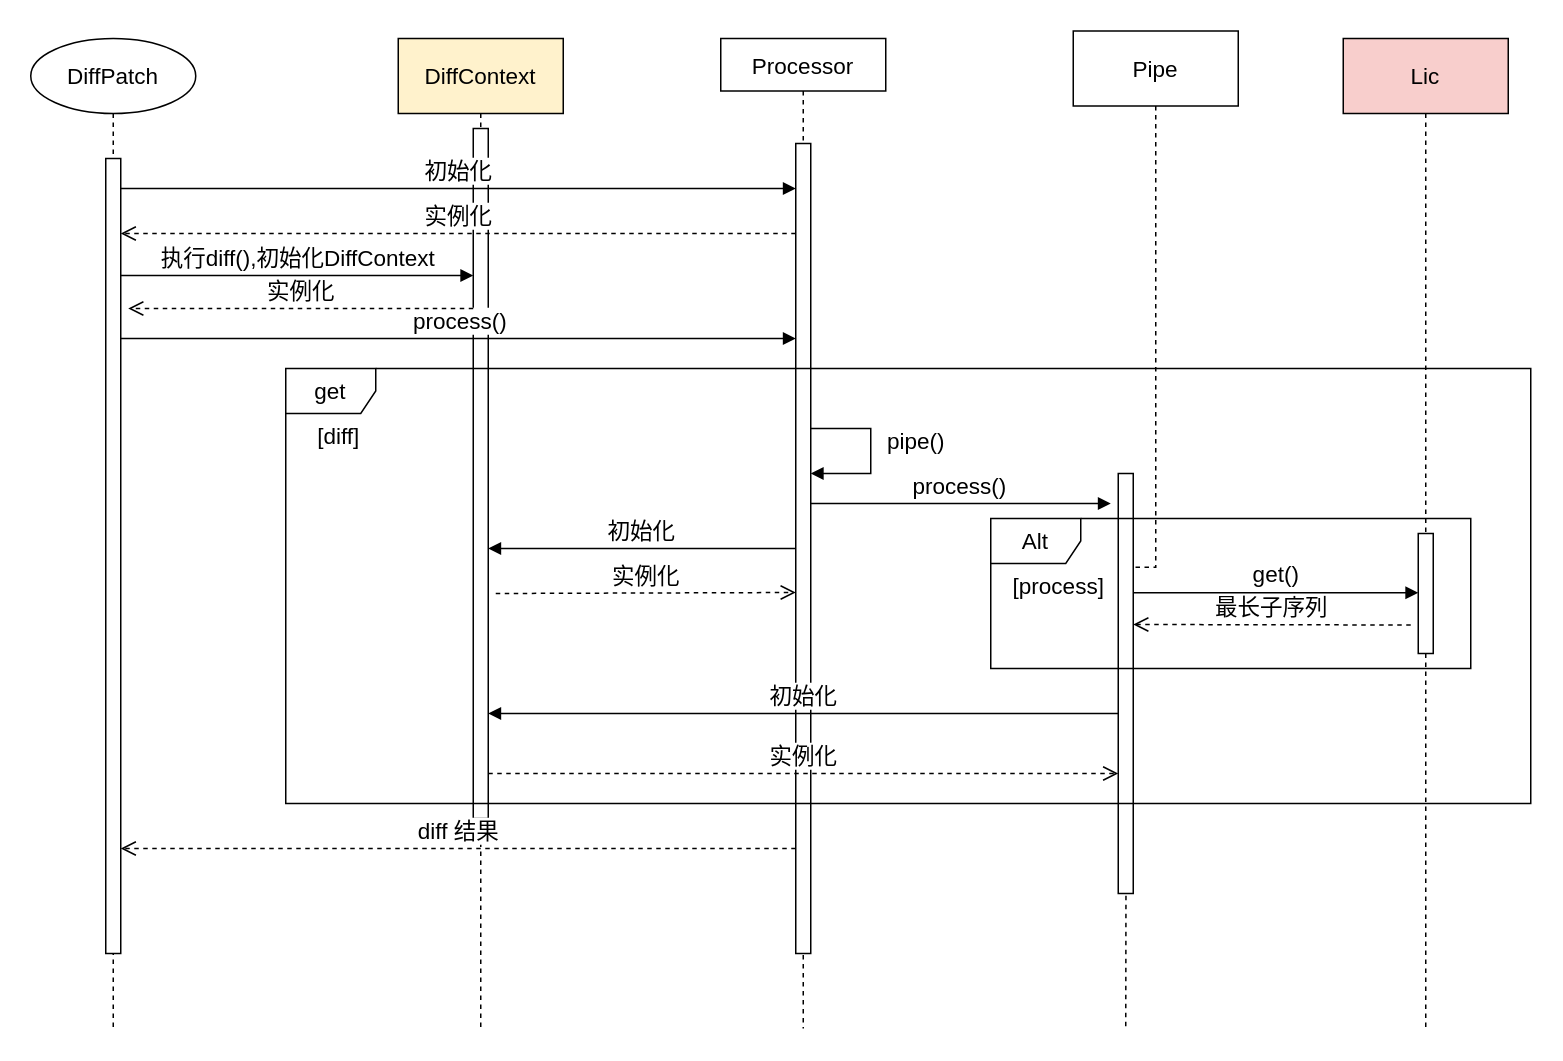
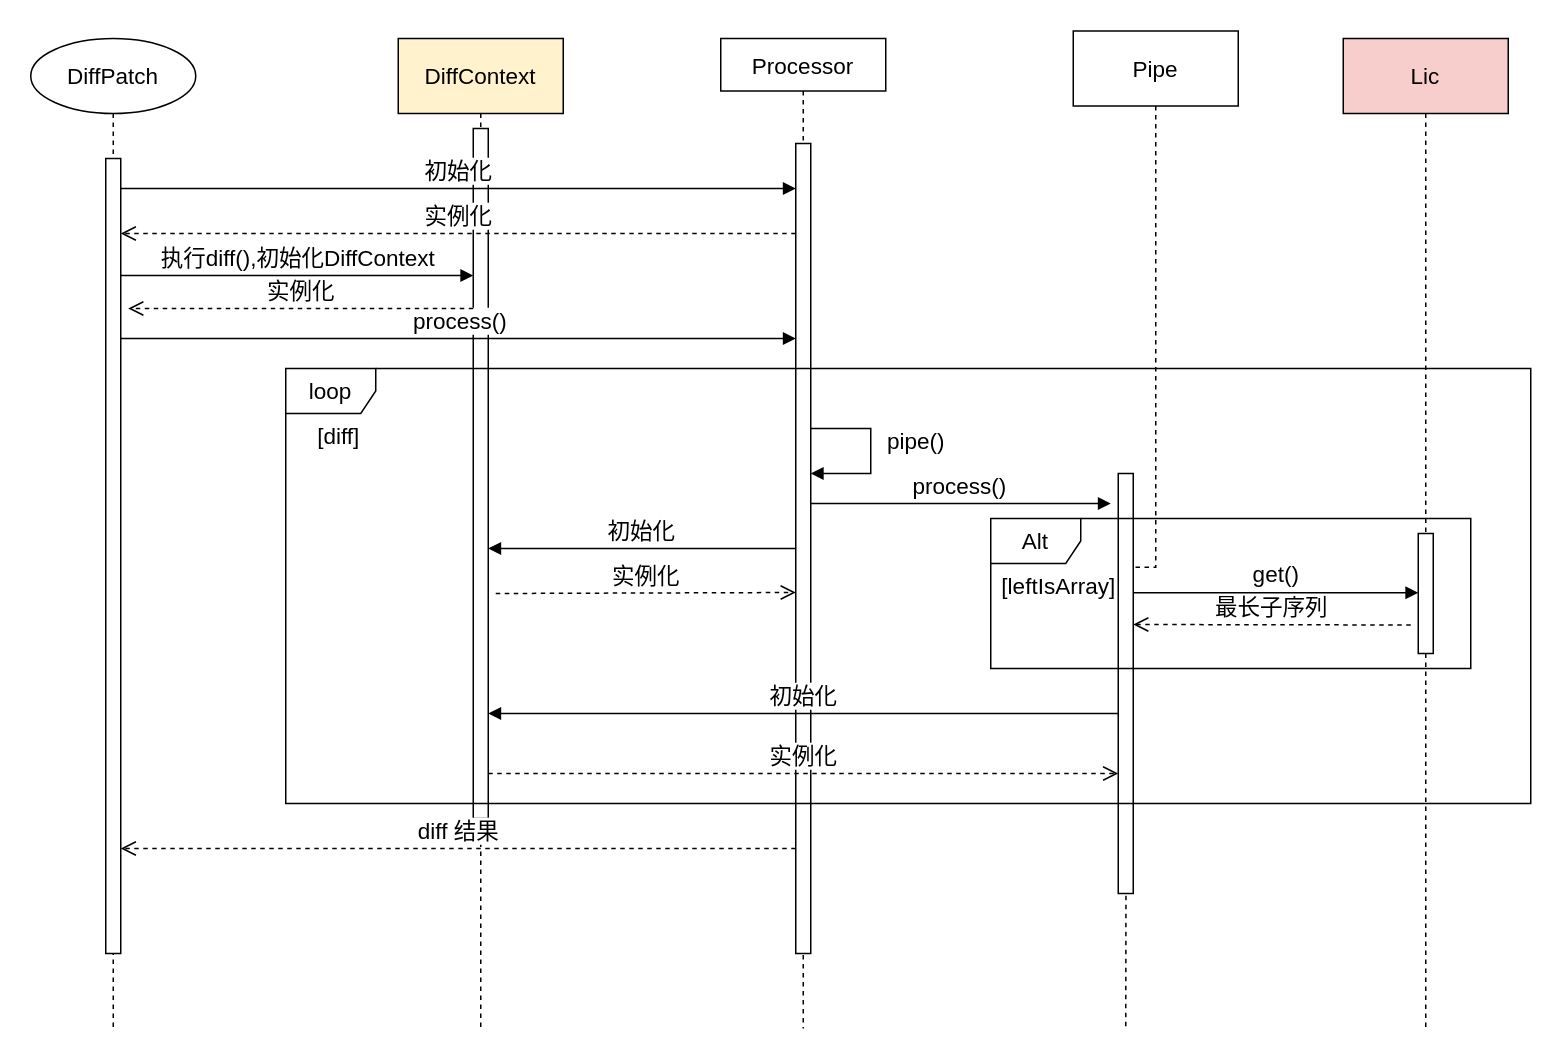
  <mxCell id="0" />
  <mxCell id="1" parent="0" />
  <mxCell id="2" style="edgeStyle=orthogonalEdgeStyle;rounded=0;orthogonalLoop=1;jettySize=auto;html=1;exitX=0.5;exitY=1;exitDx=0;exitDy=0;dashed=1;endArrow=none;endFill=0;" edge="1" parent="1" source="3"><mxGeometry relative="1" as="geometry"><mxPoint x="320" y="685" as="targetPoint" /></mxGeometry></mxCell>
  <mxCell id="3" value="DiffContext" style="html=1;whiteSpace=wrap;fontSize=15;fillColor=#fff2cc;" vertex="1" parent="1"><mxGeometry x="265" y="25" width="110" height="50" as="geometry" /></mxCell>
  <mxCell id="4" style="edgeStyle=orthogonalEdgeStyle;rounded=0;orthogonalLoop=1;jettySize=auto;html=1;exitX=0.5;exitY=1;exitDx=0;exitDy=0;dashed=1;endArrow=none;endFill=0;" edge="1" parent="1" source="5"><mxGeometry relative="1" as="geometry"><mxPoint x="535" y="685" as="targetPoint" /></mxGeometry></mxCell>
  <mxCell id="5" value="Processor" style="html=1;whiteSpace=wrap;fontSize=15;" vertex="1" parent="1"><mxGeometry x="480" y="25" width="110" height="35" as="geometry" /></mxCell>
  <mxCell id="6" style="edgeStyle=orthogonalEdgeStyle;rounded=0;orthogonalLoop=1;jettySize=auto;html=1;exitX=0.5;exitY=1;exitDx=0;exitDy=0;endArrow=none;endFill=0;dashed=1;" edge="1" parent="1" source="7"><mxGeometry relative="1" as="geometry"><mxPoint x="750" y="685" as="targetPoint" /></mxGeometry></mxCell>
  <mxCell id="7" value="Pipe" style="html=1;whiteSpace=wrap;fontSize=15;" vertex="1" parent="1"><mxGeometry x="715" y="20" width="110" height="50" as="geometry" /></mxCell>
  <mxCell id="8" style="edgeStyle=orthogonalEdgeStyle;rounded=0;orthogonalLoop=1;jettySize=auto;html=1;exitX=0.5;exitY=1;exitDx=0;exitDy=0;endArrow=none;endFill=0;dashed=1;" edge="1" parent="1" source="9"><mxGeometry relative="1" as="geometry"><mxPoint x="950" y="685" as="targetPoint" /></mxGeometry></mxCell>
  <mxCell id="9" value="Lic" style="html=1;whiteSpace=wrap;fontSize=15;fillColor=#f8cecc;" vertex="1" parent="1"><mxGeometry x="895" y="25" width="110" height="50" as="geometry" /></mxCell>
  <mxCell id="10" style="edgeStyle=orthogonalEdgeStyle;rounded=0;orthogonalLoop=1;jettySize=auto;html=1;exitX=0.5;exitY=1;exitDx=0;exitDy=0;dashed=1;endArrow=none;endFill=0;" edge="1" parent="1" source="11"><mxGeometry relative="1" as="geometry"><mxPoint x="75" y="685" as="targetPoint" /></mxGeometry></mxCell>
  <mxCell id="11" value="DiffPatch" style="ellipse;html=1;whiteSpace=wrap;fontSize=15;" vertex="1" parent="1"><mxGeometry x="20" y="25" width="110" height="50" as="geometry" /></mxCell>
  <mxCell id="12" value="" style="html=1;points=[[0,0,0,0,5],[0,1,0,0,-5],[1,0,0,0,5],[1,1,0,0,-5]];perimeter=orthogonalPerimeter;outlineConnect=0;targetShapes=umlLifeline;portConstraint=eastwest;newEdgeStyle={&quot;curved&quot;:0,&quot;rounded&quot;:0};fontSize=15;" vertex="1" parent="1"><mxGeometry x="315" y="85" width="10" height="460" as="geometry" /></mxCell>
  <mxCell id="13" value="process()" style="html=1;verticalAlign=bottom;endArrow=block;curved=0;rounded=0;fontSize=15;" edge="1" parent="1"><mxGeometry x="0.004" width="80" relative="1" as="geometry"><mxPoint x="80" y="225" as="sourcePoint" /><mxPoint x="530" y="225" as="targetPoint" /><mxPoint as="offset" /></mxGeometry></mxCell>
  <mxCell id="14" value="" style="html=1;points=[[0,0,0,0,5],[0,1,0,0,-5],[1,0,0,0,5],[1,1,0,0,-5]];perimeter=orthogonalPerimeter;outlineConnect=0;targetShapes=umlLifeline;portConstraint=eastwest;newEdgeStyle={&quot;curved&quot;:0,&quot;rounded&quot;:0};fontSize=15;" vertex="1" parent="1"><mxGeometry x="530" y="95" width="10" height="540" as="geometry" /></mxCell>
  <mxCell id="15" value="process()" style="html=1;verticalAlign=bottom;endArrow=block;curved=0;rounded=0;fontSize=15;" edge="1" parent="1" source="14"><mxGeometry x="-0.012" width="80" relative="1" as="geometry"><mxPoint x="650" y="245" as="sourcePoint" /><mxPoint x="740" y="335" as="targetPoint" /><mxPoint as="offset" /></mxGeometry></mxCell>
  <mxCell id="16" value="" style="html=1;points=[[0,0,0,0,5],[0,1,0,0,-5],[1,0,0,0,5],[1,1,0,0,-5]];perimeter=orthogonalPerimeter;outlineConnect=0;targetShapes=umlLifeline;portConstraint=eastwest;newEdgeStyle={&quot;curved&quot;:0,&quot;rounded&quot;:0};fontSize=15;" vertex="1" parent="1"><mxGeometry x="745" y="315" width="10" height="280" as="geometry" /></mxCell>
  <mxCell id="17" value="" style="html=1;points=[[0,0,0,0,5],[0,1,0,0,-5],[1,0,0,0,5],[1,1,0,0,-5]];perimeter=orthogonalPerimeter;outlineConnect=0;targetShapes=umlLifeline;portConstraint=eastwest;newEdgeStyle={&quot;curved&quot;:0,&quot;rounded&quot;:0};fontSize=15;" vertex="1" parent="1"><mxGeometry x="70" y="105" width="10" height="530" as="geometry" /></mxCell>
  <mxCell id="18" value="实例化" style="html=1;verticalAlign=bottom;endArrow=open;dashed=1;endSize=8;curved=0;rounded=0;fontSize=15;" edge="1" parent="1"><mxGeometry relative="1" as="geometry"><mxPoint x="330" y="395" as="sourcePoint" /><mxPoint x="530" y="394.33" as="targetPoint" /><mxPoint as="offset" /></mxGeometry></mxCell>
  <mxCell id="19" value="执行diff(),初始化DiffContext" style="html=1;verticalAlign=bottom;endArrow=block;curved=0;rounded=0;exitX=1;exitY=0;exitDx=0;exitDy=5;exitPerimeter=0;fontSize=15;" edge="1" parent="1"><mxGeometry width="80" relative="1" as="geometry"><mxPoint x="80" y="183" as="sourcePoint" /><mxPoint x="315" y="183" as="targetPoint" /></mxGeometry></mxCell>
  <mxCell id="20" value="pipe()" style="html=1;verticalAlign=bottom;endArrow=block;curved=0;rounded=0;fontSize=15;" edge="1" parent="1"><mxGeometry x="0.091" y="30" width="80" relative="1" as="geometry"><mxPoint x="540" y="285" as="sourcePoint" /><mxPoint x="540" y="315" as="targetPoint" /><Array as="points"><mxPoint x="580" y="285" /><mxPoint x="580" y="315" /></Array><mxPoint as="offset" /></mxGeometry></mxCell>
- <mxCell id="21" value="get" style="shape=umlFrame;whiteSpace=wrap;html=1;pointerEvents=0;fontSize=15;" vertex="1" parent="1"><mxGeometry x="190" y="245" width="830" height="290" as="geometry" /></mxCell>
+ <mxCell id="21" value="loop" style="shape=umlFrame;whiteSpace=wrap;html=1;pointerEvents=0;fontSize=15;" vertex="1" parent="1"><mxGeometry x="190" y="245" width="830" height="290" as="geometry" /></mxCell>
  <mxCell id="22" value="[diff]" style="text;html=1;align=center;verticalAlign=middle;resizable=0;points=[];autosize=1;strokeColor=none;fillColor=none;fontSize=15;" vertex="1" parent="1"><mxGeometry x="180" y="275" width="90" height="30" as="geometry" /></mxCell>
  <mxCell id="23" value="" style="html=1;points=[[0,0,0,0,5],[0,1,0,0,-5],[1,0,0,0,5],[1,1,0,0,-5]];perimeter=orthogonalPerimeter;outlineConnect=0;targetShapes=umlLifeline;portConstraint=eastwest;newEdgeStyle={&quot;curved&quot;:0,&quot;rounded&quot;:0};fontSize=15;" vertex="1" parent="1"><mxGeometry x="945" y="355" width="10" height="80" as="geometry" /></mxCell>
  <mxCell id="24" value="Alt" style="shape=umlFrame;whiteSpace=wrap;html=1;pointerEvents=0;fontSize=15;" vertex="1" parent="1"><mxGeometry x="660" y="345" width="320" height="100" as="geometry" /></mxCell>
  <mxCell id="25" value="初始化" style="html=1;verticalAlign=bottom;endArrow=block;curved=0;rounded=0;exitX=1;exitY=0;exitDx=0;exitDy=5;exitPerimeter=0;fontSize=15;" edge="1" parent="1"><mxGeometry width="80" relative="1" as="geometry"><mxPoint x="530" y="365" as="sourcePoint" /><mxPoint x="325" y="365" as="targetPoint" /></mxGeometry></mxCell>
  <mxCell id="26" value="实例化" style="html=1;verticalAlign=bottom;endArrow=open;dashed=1;endSize=8;curved=0;rounded=0;fontSize=15;" edge="1" parent="1"><mxGeometry relative="1" as="geometry"><mxPoint x="315" y="205" as="sourcePoint" /><mxPoint x="85" y="205" as="targetPoint" /><mxPoint as="offset" /></mxGeometry></mxCell>
- <mxCell id="27" value="[process&lt;span style=&quot;background-color: initial; font-size: 15px;&quot;&gt;]&lt;/span&gt;" style="text;html=1;align=center;verticalAlign=middle;resizable=0;points=[];autosize=1;strokeColor=none;fillColor=none;fontSize=15;" vertex="1" parent="1"><mxGeometry x="655" y="375" width="100" height="30" as="geometry" /></mxCell>
+ <mxCell id="27" value="[leftIsArray&lt;span style=&quot;background-color: initial; font-size: 15px;&quot;&gt;]&lt;/span&gt;" style="text;html=1;align=center;verticalAlign=middle;resizable=0;points=[];autosize=1;strokeColor=none;fillColor=none;fontSize=15;" vertex="1" parent="1"><mxGeometry x="655" y="375" width="100" height="30" as="geometry" /></mxCell>
  <mxCell id="28" value="get()" style="html=1;verticalAlign=bottom;endArrow=block;curved=0;rounded=0;fontSize=15;" edge="1" parent="1" target="23"><mxGeometry x="-0.003" width="80" relative="1" as="geometry"><mxPoint x="755" y="394.47" as="sourcePoint" /><mxPoint x="835" y="394.47" as="targetPoint" /><mxPoint as="offset" /></mxGeometry></mxCell>
  <mxCell id="29" value="最长子序列" style="html=1;verticalAlign=bottom;endArrow=open;dashed=1;endSize=8;curved=0;rounded=0;fontSize=15;" edge="1" parent="1"><mxGeometry x="0.001" relative="1" as="geometry"><mxPoint x="940" y="416" as="sourcePoint" /><mxPoint x="755" y="415.67" as="targetPoint" /><mxPoint as="offset" /></mxGeometry></mxCell>
  <mxCell id="30" value="diff 结果" style="html=1;verticalAlign=bottom;endArrow=open;dashed=1;endSize=8;curved=0;rounded=0;fontSize=15;" edge="1" parent="1"><mxGeometry relative="1" as="geometry"><mxPoint x="530" y="565" as="sourcePoint" /><mxPoint x="80" y="565" as="targetPoint" /><mxPoint as="offset" /></mxGeometry></mxCell>
  <mxCell id="31" value="初始化" style="html=1;verticalAlign=bottom;endArrow=block;curved=0;rounded=0;fontSize=15;" edge="1" parent="1"><mxGeometry width="80" relative="1" as="geometry"><mxPoint x="80" y="125" as="sourcePoint" /><mxPoint x="530" y="125" as="targetPoint" /></mxGeometry></mxCell>
  <mxCell id="32" value="实例化" style="html=1;verticalAlign=bottom;endArrow=open;dashed=1;endSize=8;curved=0;rounded=0;fontSize=15;" edge="1" parent="1"><mxGeometry relative="1" as="geometry"><mxPoint x="530" y="155" as="sourcePoint" /><mxPoint x="80" y="155" as="targetPoint" /><mxPoint as="offset" /></mxGeometry></mxCell>
  <mxCell id="33" value="初始化" style="html=1;verticalAlign=bottom;endArrow=block;curved=0;rounded=0;fontSize=15;" edge="1" parent="1" target="12"><mxGeometry width="80" relative="1" as="geometry"><mxPoint x="745" y="475" as="sourcePoint" /><mxPoint x="665" y="475" as="targetPoint" /></mxGeometry></mxCell>
  <mxCell id="34" value="实例化" style="html=1;verticalAlign=bottom;endArrow=open;dashed=1;endSize=8;curved=0;rounded=0;fontSize=15;" edge="1" parent="1"><mxGeometry relative="1" as="geometry"><mxPoint x="325" y="515" as="sourcePoint" /><mxPoint x="745" y="515" as="targetPoint" /></mxGeometry></mxCell>
